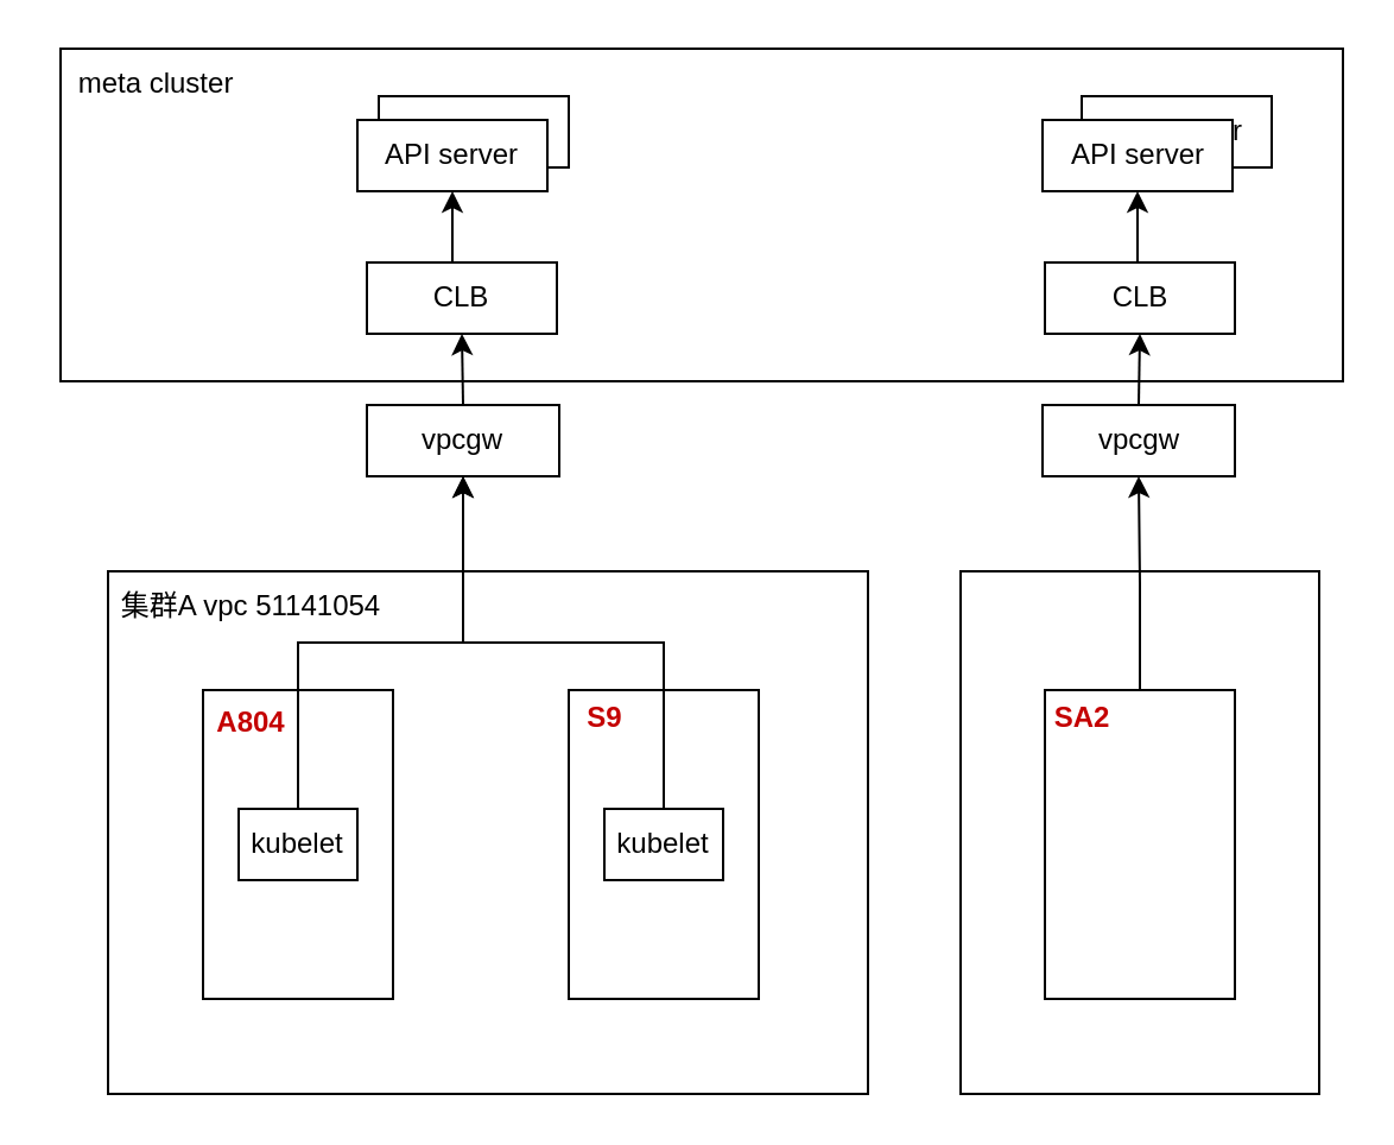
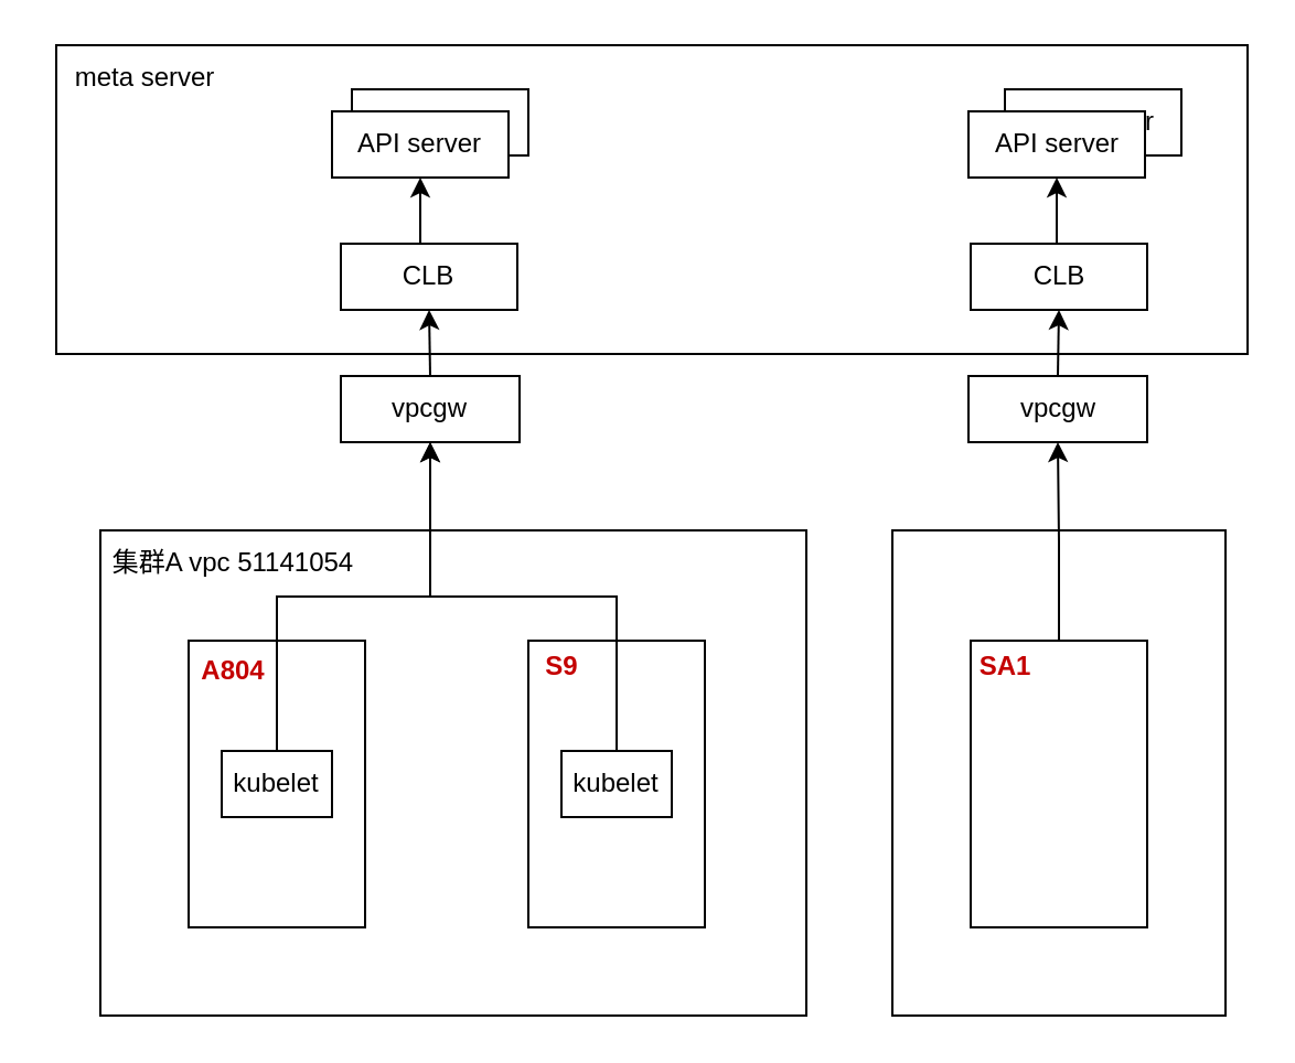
  <mxCell id="0" />
  <mxCell id="1" parent="0" />
  <mxCell id="2" value="" style="whiteSpace=wrap;html=1;" vertex="1" parent="1"><mxGeometry x="25" y="20" width="540" height="140" as="geometry" /></mxCell>
  <mxCell id="3" value="API server" style="whiteSpace=wrap;html=1;" vertex="1" parent="1"><mxGeometry x="159" y="40" width="80" height="30" as="geometry" /></mxCell>
  <mxCell id="4" value="" style="rounded=0;whiteSpace=wrap;html=1;" vertex="1" parent="1"><mxGeometry x="45" y="240" width="320" height="220" as="geometry" /></mxCell>
  <mxCell id="5" value="集群A vpc&amp;nbsp;51141054" style="text;html=1;align=center;verticalAlign=middle;resizable=0;points=[];autosize=1;strokeColor=none;fillColor=none;" vertex="1" parent="1"><mxGeometry x="40" y="240" width="130" height="30" as="geometry" /></mxCell>
  <mxCell id="6" value="" style="rounded=0;whiteSpace=wrap;html=1;" vertex="1" parent="1"><mxGeometry x="85" y="290" width="80" height="130" as="geometry" /></mxCell>
  <mxCell id="7" value="A804" style="text;html=1;align=center;verticalAlign=middle;resizable=0;points=[];autosize=1;strokeColor=none;fillColor=none;fontStyle=1;fontColor=#C40000;" vertex="1" parent="1"><mxGeometry x="80" y="289" width="50" height="30" as="geometry" /></mxCell>
  <mxCell id="8" value="" style="rounded=0;whiteSpace=wrap;html=1;" vertex="1" parent="1"><mxGeometry x="239" y="290" width="80" height="130" as="geometry" /></mxCell>
  <mxCell id="9" value="S9" style="text;html=1;align=center;verticalAlign=middle;resizable=0;points=[];autosize=1;strokeColor=none;fillColor=none;fontStyle=1;fontColor=#C40000;" vertex="1" parent="1"><mxGeometry x="234" y="287" width="40" height="30" as="geometry" /></mxCell>
  <mxCell id="10" style="edgeStyle=orthogonalEdgeStyle;rounded=0;orthogonalLoop=1;jettySize=auto;html=1;exitX=0.5;exitY=0;exitDx=0;exitDy=0;" edge="1" parent="1" source="11" target="17"><mxGeometry relative="1" as="geometry"><mxPoint x="195" y="200" as="targetPoint" /></mxGeometry></mxCell>
  <mxCell id="11" value="kubelet" style="whiteSpace=wrap;html=1;" vertex="1" parent="1"><mxGeometry x="100" y="340" width="50" height="30" as="geometry" /></mxCell>
  <mxCell id="12" style="edgeStyle=orthogonalEdgeStyle;rounded=0;orthogonalLoop=1;jettySize=auto;html=1;exitX=0.5;exitY=0;exitDx=0;exitDy=0;" edge="1" parent="1" source="13" target="17"><mxGeometry relative="1" as="geometry"><mxPoint x="195" y="200" as="targetPoint" /></mxGeometry></mxCell>
  <mxCell id="13" value="kubelet" style="whiteSpace=wrap;html=1;" vertex="1" parent="1"><mxGeometry x="254" y="340" width="50" height="30" as="geometry" /></mxCell>
  <mxCell id="14" style="edgeStyle=orthogonalEdgeStyle;rounded=0;orthogonalLoop=1;jettySize=auto;html=1;exitX=0.5;exitY=0;exitDx=0;exitDy=0;entryX=0.5;entryY=1;entryDx=0;entryDy=0;" edge="1" parent="1" source="15" target="19"><mxGeometry relative="1" as="geometry" /></mxCell>
  <mxCell id="15" value="CLB" style="whiteSpace=wrap;html=1;" vertex="1" parent="1"><mxGeometry x="154" y="110" width="80" height="30" as="geometry" /></mxCell>
  <mxCell id="16" style="edgeStyle=orthogonalEdgeStyle;rounded=0;orthogonalLoop=1;jettySize=auto;html=1;exitX=0.5;exitY=0;exitDx=0;exitDy=0;entryX=0.5;entryY=1;entryDx=0;entryDy=0;" edge="1" parent="1" source="17" target="15"><mxGeometry relative="1" as="geometry" /></mxCell>
  <mxCell id="17" value="vpcgw" style="whiteSpace=wrap;html=1;" vertex="1" parent="1"><mxGeometry x="154" y="170" width="81" height="30" as="geometry" /></mxCell>
- <mxCell id="18" value="meta cluster" style="text;html=1;align=center;verticalAlign=middle;resizable=0;points=[];autosize=1;strokeColor=none;fillColor=none;" vertex="1" parent="1"><mxGeometry x="20" y="20" width="90" height="30" as="geometry" /></mxCell>
+ <mxCell id="18" value="meta server" style="text;html=1;align=center;verticalAlign=middle;resizable=0;points=[];autosize=1;strokeColor=none;fillColor=none;" vertex="1" parent="1"><mxGeometry x="20" y="20" width="90" height="30" as="geometry" /></mxCell>
  <mxCell id="19" value="API server" style="whiteSpace=wrap;html=1;" vertex="1" parent="1"><mxGeometry x="150" y="50" width="80" height="30" as="geometry" /></mxCell>
  <mxCell id="20" value="API server" style="whiteSpace=wrap;html=1;" vertex="1" parent="1"><mxGeometry x="455" y="40" width="80" height="30" as="geometry" /></mxCell>
  <mxCell id="21" style="edgeStyle=orthogonalEdgeStyle;rounded=0;orthogonalLoop=1;jettySize=auto;html=1;exitX=0.5;exitY=0;exitDx=0;exitDy=0;entryX=0.5;entryY=1;entryDx=0;entryDy=0;" edge="1" parent="1" source="22" target="29"><mxGeometry relative="1" as="geometry" /></mxCell>
  <mxCell id="22" value="CLB" style="whiteSpace=wrap;html=1;" vertex="1" parent="1"><mxGeometry x="439.5" y="110" width="80" height="30" as="geometry" /></mxCell>
  <mxCell id="23" value="" style="rounded=0;whiteSpace=wrap;html=1;" vertex="1" parent="1"><mxGeometry x="404" y="240" width="151" height="220" as="geometry" /></mxCell>
  <mxCell id="24" style="edgeStyle=orthogonalEdgeStyle;rounded=0;orthogonalLoop=1;jettySize=auto;html=1;exitX=0.5;exitY=0;exitDx=0;exitDy=0;entryX=0.5;entryY=1;entryDx=0;entryDy=0;" edge="1" parent="1" source="25" target="28"><mxGeometry relative="1" as="geometry" /></mxCell>
  <mxCell id="25" value="" style="rounded=0;whiteSpace=wrap;html=1;" vertex="1" parent="1"><mxGeometry x="439.5" y="290" width="80" height="130" as="geometry" /></mxCell>
- <mxCell id="26" value="SA2" style="text;html=1;align=center;verticalAlign=middle;resizable=0;points=[];autosize=1;strokeColor=none;fillColor=none;fontStyle=1;fontColor=#C40000;" vertex="1" parent="1"><mxGeometry x="430" y="287" width="50" height="30" as="geometry" /></mxCell>
+ <mxCell id="26" value="SA1" style="text;html=1;align=center;verticalAlign=middle;resizable=0;points=[];autosize=1;strokeColor=none;fillColor=none;fontStyle=1;fontColor=#C40000;" vertex="1" parent="1"><mxGeometry x="430" y="287" width="50" height="30" as="geometry" /></mxCell>
  <mxCell id="27" style="edgeStyle=orthogonalEdgeStyle;rounded=0;orthogonalLoop=1;jettySize=auto;html=1;exitX=0.5;exitY=0;exitDx=0;exitDy=0;entryX=0.5;entryY=1;entryDx=0;entryDy=0;" edge="1" parent="1" source="28" target="22"><mxGeometry relative="1" as="geometry" /></mxCell>
  <mxCell id="28" value="vpcgw" style="whiteSpace=wrap;html=1;" vertex="1" parent="1"><mxGeometry x="438.5" y="170" width="81" height="30" as="geometry" /></mxCell>
  <mxCell id="29" value="API server" style="whiteSpace=wrap;html=1;" vertex="1" parent="1"><mxGeometry x="438.5" y="50" width="80" height="30" as="geometry" /></mxCell>
